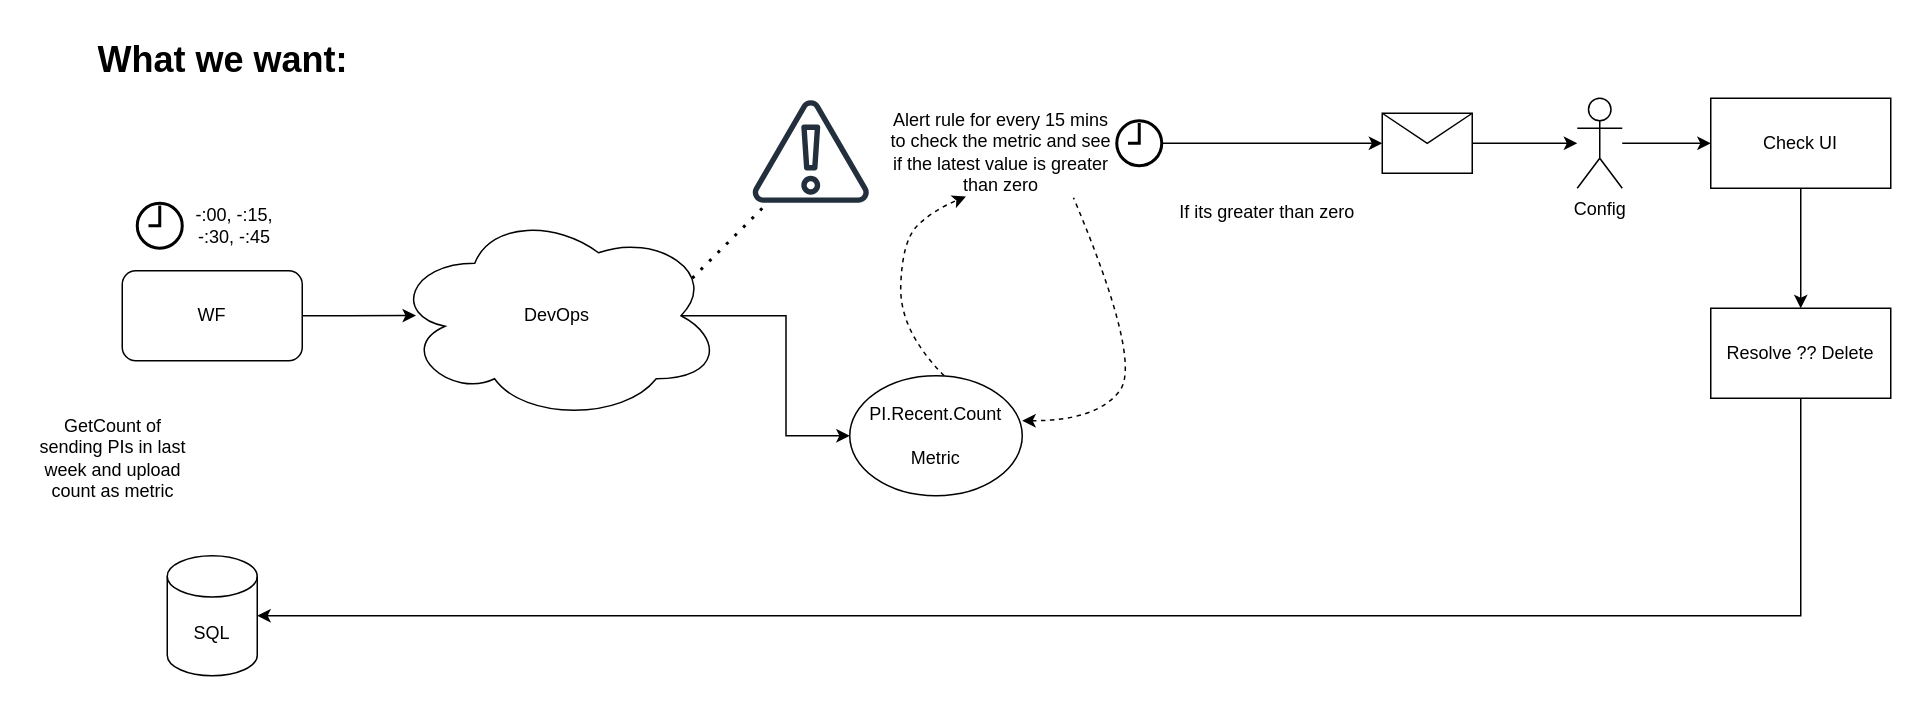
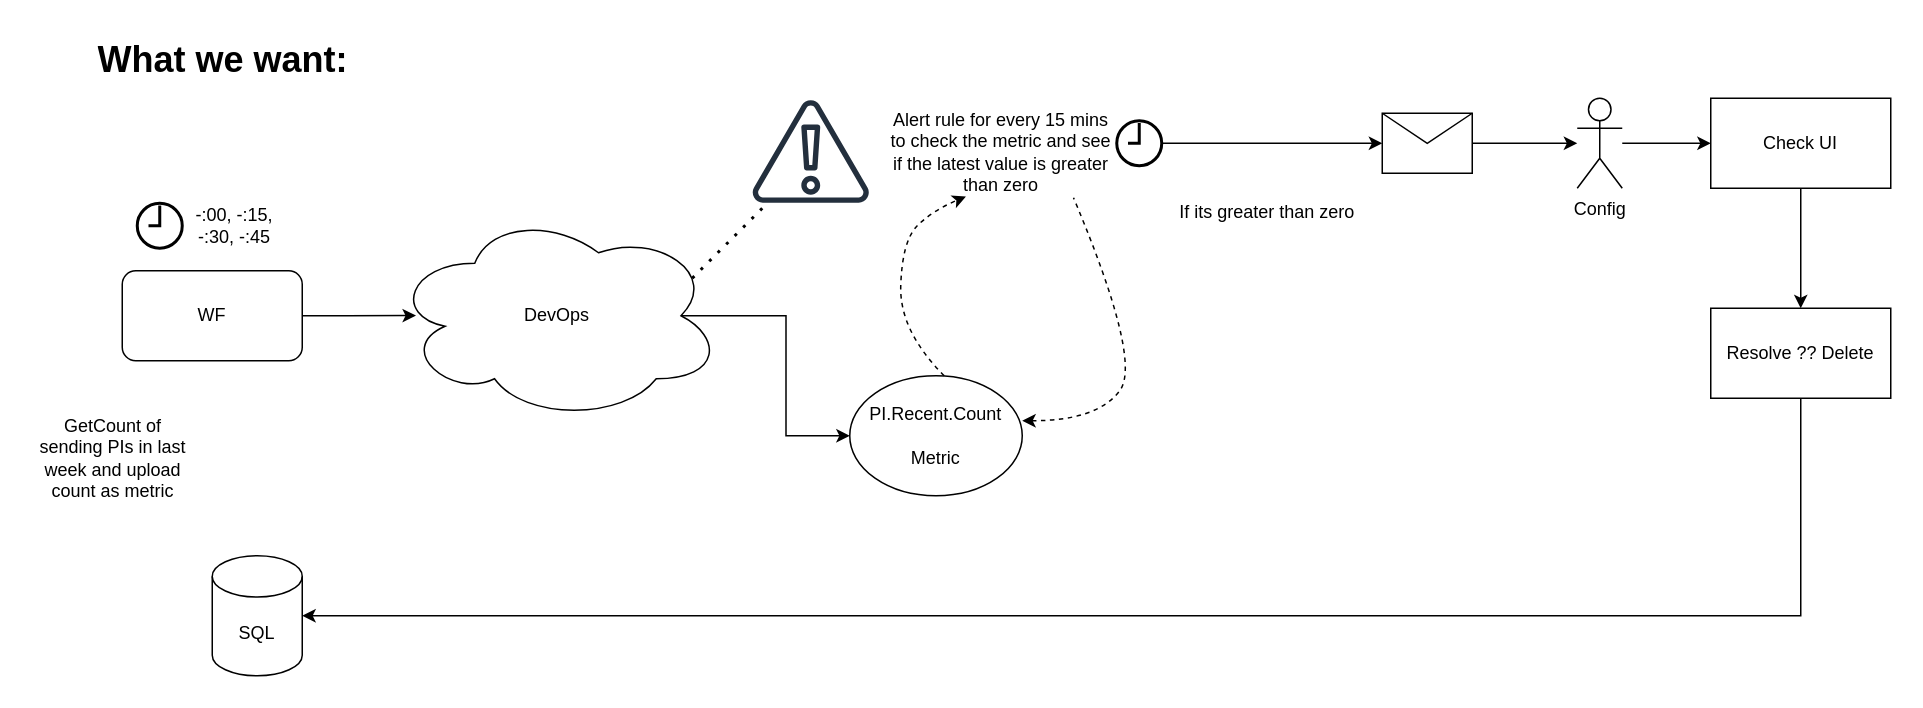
  <mxCell id="0" />
  <mxCell id="1" parent="0" />
  <mxCell id="2" value="" style="edgeStyle=orthogonalEdgeStyle;rounded=0;orthogonalLoop=1;jettySize=auto;html=1;entryX=0.072;entryY=0.499;entryDx=0;entryDy=0;entryPerimeter=0;" edge="1" parent="1" source="3" target="7"><mxGeometry relative="1" as="geometry"><Array as="points" /></mxGeometry></mxCell>
  <mxCell id="3" value="WF" style="rounded=1;whiteSpace=wrap;html=1;" vertex="1" parent="1"><mxGeometry x="81" y="180" width="120" height="60" as="geometry" /></mxCell>
  <mxCell id="4" value="" style="html=1;verticalLabelPosition=bottom;align=center;labelBackgroundColor=#ffffff;verticalAlign=top;strokeWidth=2;strokeColor=#000000;shadow=0;dashed=0;shape=mxgraph.ios7.icons.clock;" vertex="1" parent="1"><mxGeometry x="91" y="135" width="30" height="30" as="geometry" /></mxCell>
  <mxCell id="5" value="-:00, -:15, -:30, -:45" style="text;html=1;strokeColor=none;fillColor=none;align=center;verticalAlign=middle;whiteSpace=wrap;rounded=0;" vertex="1" parent="1"><mxGeometry x="121" y="130" width="70" height="40" as="geometry" /></mxCell>
  <mxCell id="6" value="" style="edgeStyle=orthogonalEdgeStyle;rounded=0;orthogonalLoop=1;jettySize=auto;html=1;exitX=0.875;exitY=0.5;exitDx=0;exitDy=0;exitPerimeter=0;" edge="1" parent="1" source="7" target="14"><mxGeometry relative="1" as="geometry" /></mxCell>
  <mxCell id="7" value="DevOps" style="ellipse;shape=cloud;whiteSpace=wrap;html=1;" vertex="1" parent="1"><mxGeometry x="261" y="140" width="220" height="140" as="geometry" /></mxCell>
  <mxCell id="8" value="GetCount of sending PIs in last week and upload count as metric" style="text;html=1;strokeColor=none;fillColor=none;align=center;verticalAlign=middle;whiteSpace=wrap;rounded=0;" vertex="1" parent="1"><mxGeometry x="20" y="290" width="110" height="30" as="geometry" /></mxCell>
  <mxCell id="9" value="" style="sketch=0;outlineConnect=0;fontColor=#232F3E;gradientColor=none;fillColor=#232F3D;strokeColor=none;dashed=0;verticalLabelPosition=bottom;verticalAlign=top;align=center;html=1;fontSize=12;fontStyle=0;aspect=fixed;pointerEvents=1;shape=mxgraph.aws4.alert;" vertex="1" parent="1"><mxGeometry x="501" y="66" width="78" height="69" as="geometry" /></mxCell>
  <mxCell id="10" value="Alert rule for every 15 mins to check the metric and see if the latest value is greater than zero" style="text;html=1;strokeColor=none;fillColor=none;align=center;verticalAlign=middle;whiteSpace=wrap;rounded=0;" vertex="1" parent="1"><mxGeometry x="591" y="70.5" width="152" height="60" as="geometry" /></mxCell>
  <mxCell id="11" value="" style="endArrow=none;dashed=1;html=1;dashPattern=1 3;strokeWidth=2;rounded=0;" edge="1" parent="1"><mxGeometry width="50" height="50" relative="1" as="geometry"><mxPoint x="461" y="185" as="sourcePoint" /><mxPoint x="511" y="135" as="targetPoint" /></mxGeometry></mxCell>
  <mxCell id="12" value="" style="edgeStyle=orthogonalEdgeStyle;rounded=0;orthogonalLoop=1;jettySize=auto;html=1;" edge="1" parent="1" source="13" target="19"><mxGeometry relative="1" as="geometry" /></mxCell>
  <mxCell id="13" value="" style="html=1;verticalLabelPosition=bottom;align=center;labelBackgroundColor=#ffffff;verticalAlign=top;strokeWidth=2;strokeColor=#000000;shadow=0;dashed=0;shape=mxgraph.ios7.icons.clock;" vertex="1" parent="1"><mxGeometry x="744" y="80" width="30" height="30" as="geometry" /></mxCell>
  <mxCell id="14" value="PI.Recent.Count&lt;br&gt;&lt;br&gt;Metric" style="ellipse;whiteSpace=wrap;html=1;" vertex="1" parent="1"><mxGeometry x="566" y="250" width="115" height="80" as="geometry" /></mxCell>
  <mxCell id="15" value="&lt;h1&gt;What we want:&lt;/h1&gt;" style="text;html=1;strokeColor=none;fillColor=none;spacing=5;spacingTop=-20;whiteSpace=wrap;overflow=hidden;rounded=0;" vertex="1" parent="1"><mxGeometry x="60" y="20" width="190" height="120" as="geometry" /></mxCell>
  <mxCell id="16" value="" style="curved=1;endArrow=none;html=1;rounded=0;endFill=0;startArrow=classic;startFill=1;dashed=1;entryX=0.817;entryY=1.014;entryDx=0;entryDy=0;entryPerimeter=0;" edge="1" parent="1" target="10"><mxGeometry width="50" height="50" relative="1" as="geometry"><mxPoint x="681" y="280" as="sourcePoint" /><mxPoint x="771" y="120" as="targetPoint" /><Array as="points"><mxPoint x="731" y="280" /><mxPoint x="761" y="240" /></Array></mxGeometry></mxCell>
  <mxCell id="17" value="" style="curved=1;endArrow=classic;html=1;rounded=0;endFill=1;startArrow=none;startFill=0;dashed=1;entryX=0.345;entryY=1;entryDx=0;entryDy=0;entryPerimeter=0;" edge="1" parent="1" target="10"><mxGeometry width="50" height="50" relative="1" as="geometry"><mxPoint x="629" y="250" as="sourcePoint" /><mxPoint x="719" y="90" as="targetPoint" /><Array as="points"><mxPoint x="599" y="220" /><mxPoint x="601" y="160" /><mxPoint x="621" y="140" /></Array></mxGeometry></mxCell>
  <mxCell id="18" value="" style="edgeStyle=orthogonalEdgeStyle;rounded=0;orthogonalLoop=1;jettySize=auto;html=1;" edge="1" parent="1" source="19" target="22"><mxGeometry relative="1" as="geometry" /></mxCell>
  <mxCell id="19" value="" style="shape=message;html=1;html=1;outlineConnect=0;labelPosition=center;verticalLabelPosition=bottom;align=center;verticalAlign=top;" vertex="1" parent="1"><mxGeometry x="921" y="75" width="60" height="40" as="geometry" /></mxCell>
  <mxCell id="20" value="If its greater than zero" style="text;html=1;align=center;verticalAlign=middle;resizable=0;points=[];autosize=1;strokeColor=none;fillColor=none;" vertex="1" parent="1"><mxGeometry x="774" y="125.5" width="140" height="30" as="geometry" /></mxCell>
  <mxCell id="21" value="" style="edgeStyle=orthogonalEdgeStyle;rounded=0;orthogonalLoop=1;jettySize=auto;html=1;" edge="1" parent="1" source="22" target="24"><mxGeometry relative="1" as="geometry" /></mxCell>
  <mxCell id="22" value="Config" style="shape=umlActor;verticalLabelPosition=bottom;verticalAlign=top;html=1;outlineConnect=0;" vertex="1" parent="1"><mxGeometry x="1051" y="65" width="30" height="60" as="geometry" /></mxCell>
  <mxCell id="23" value="" style="edgeStyle=orthogonalEdgeStyle;rounded=0;orthogonalLoop=1;jettySize=auto;html=1;" edge="1" parent="1" source="24" target="27"><mxGeometry relative="1" as="geometry" /></mxCell>
  <mxCell id="24" value="Check UI" style="whiteSpace=wrap;html=1;verticalAlign=middle;" vertex="1" parent="1"><mxGeometry x="1140" y="65" width="120" height="60" as="geometry" /></mxCell>
- <mxCell id="25" value="SQL" style="shape=cylinder3;whiteSpace=wrap;html=1;boundedLbl=1;backgroundOutline=1;size=13.75;" vertex="1" parent="1"><mxGeometry x="111" y="370" width="60" height="80" as="geometry" /></mxCell>
+ <mxCell id="25" value="SQL" style="shape=cylinder3;whiteSpace=wrap;html=1;boundedLbl=1;backgroundOutline=1;size=13.75;" vertex="1" parent="1"><mxGeometry x="141" y="370" width="60" height="80" as="geometry" /></mxCell>
  <mxCell id="26" style="edgeStyle=orthogonalEdgeStyle;rounded=0;orthogonalLoop=1;jettySize=auto;html=1;exitX=0.5;exitY=1;exitDx=0;exitDy=0;entryX=1;entryY=0.5;entryDx=0;entryDy=0;entryPerimeter=0;" edge="1" parent="1" source="27" target="25"><mxGeometry relative="1" as="geometry" /></mxCell>
  <mxCell id="27" value="Resolve ?? Delete" style="whiteSpace=wrap;html=1;verticalAlign=middle;" vertex="1" parent="1"><mxGeometry x="1140" y="205" width="120" height="60" as="geometry" /></mxCell>
